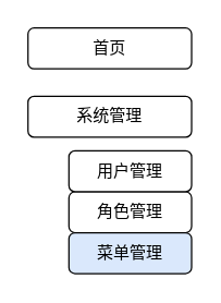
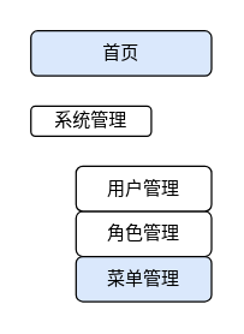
  <mxCell id="0" />
  <mxCell id="1" parent="0" />
- <mxCell id="2" value="首页" style="rounded=1;whiteSpace=wrap;html=1;" vertex="1" parent="1"><mxGeometry x="20" y="20" width="120" height="30" as="geometry" /></mxCell>
- <mxCell id="3" value="系统管理" style="rounded=1;whiteSpace=wrap;html=1;" vertex="1" parent="1"><mxGeometry x="20" y="70" width="120" height="30" as="geometry" /></mxCell>
+ <mxCell id="2" value="首页" style="rounded=1;whiteSpace=wrap;html=1;fillColor=#dae8fc;" vertex="1" parent="1"><mxGeometry x="20" y="20" width="120" height="30" as="geometry" /></mxCell>
+ <mxCell id="3" value="系统管理" style="rounded=1;whiteSpace=wrap;html=1;" vertex="1" parent="1"><mxGeometry x="20" y="70" width="80" height="20" as="geometry" /></mxCell>
  <mxCell id="4" value="角色管理" style="rounded=1;whiteSpace=wrap;html=1;" vertex="1" parent="1"><mxGeometry x="50" y="140" width="90" height="30" as="geometry" /></mxCell>
  <mxCell id="5" value="用户管理" style="rounded=1;whiteSpace=wrap;html=1;" vertex="1" parent="1"><mxGeometry x="50" y="110" width="90" height="30" as="geometry" /></mxCell>
  <mxCell id="6" value="菜单管理" style="rounded=1;whiteSpace=wrap;html=1;fillColor=#dae8fc;" vertex="1" parent="1"><mxGeometry x="50" y="170" width="90" height="30" as="geometry" /></mxCell>
